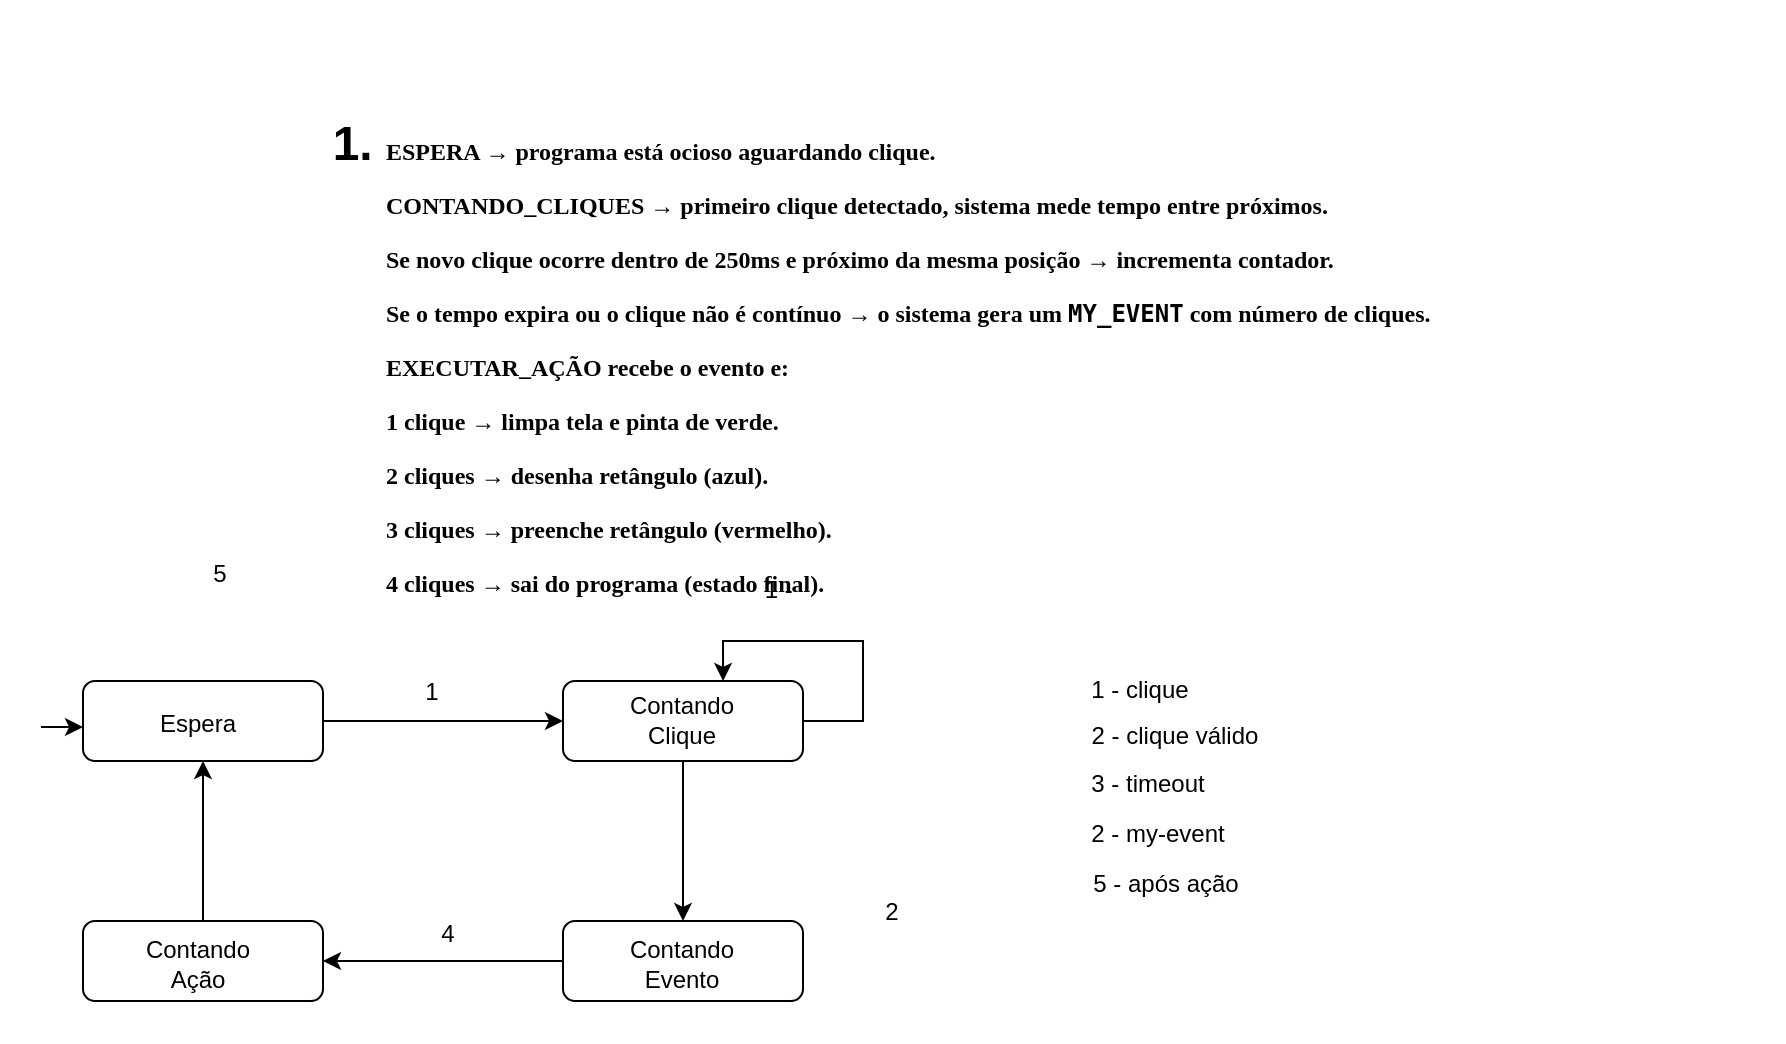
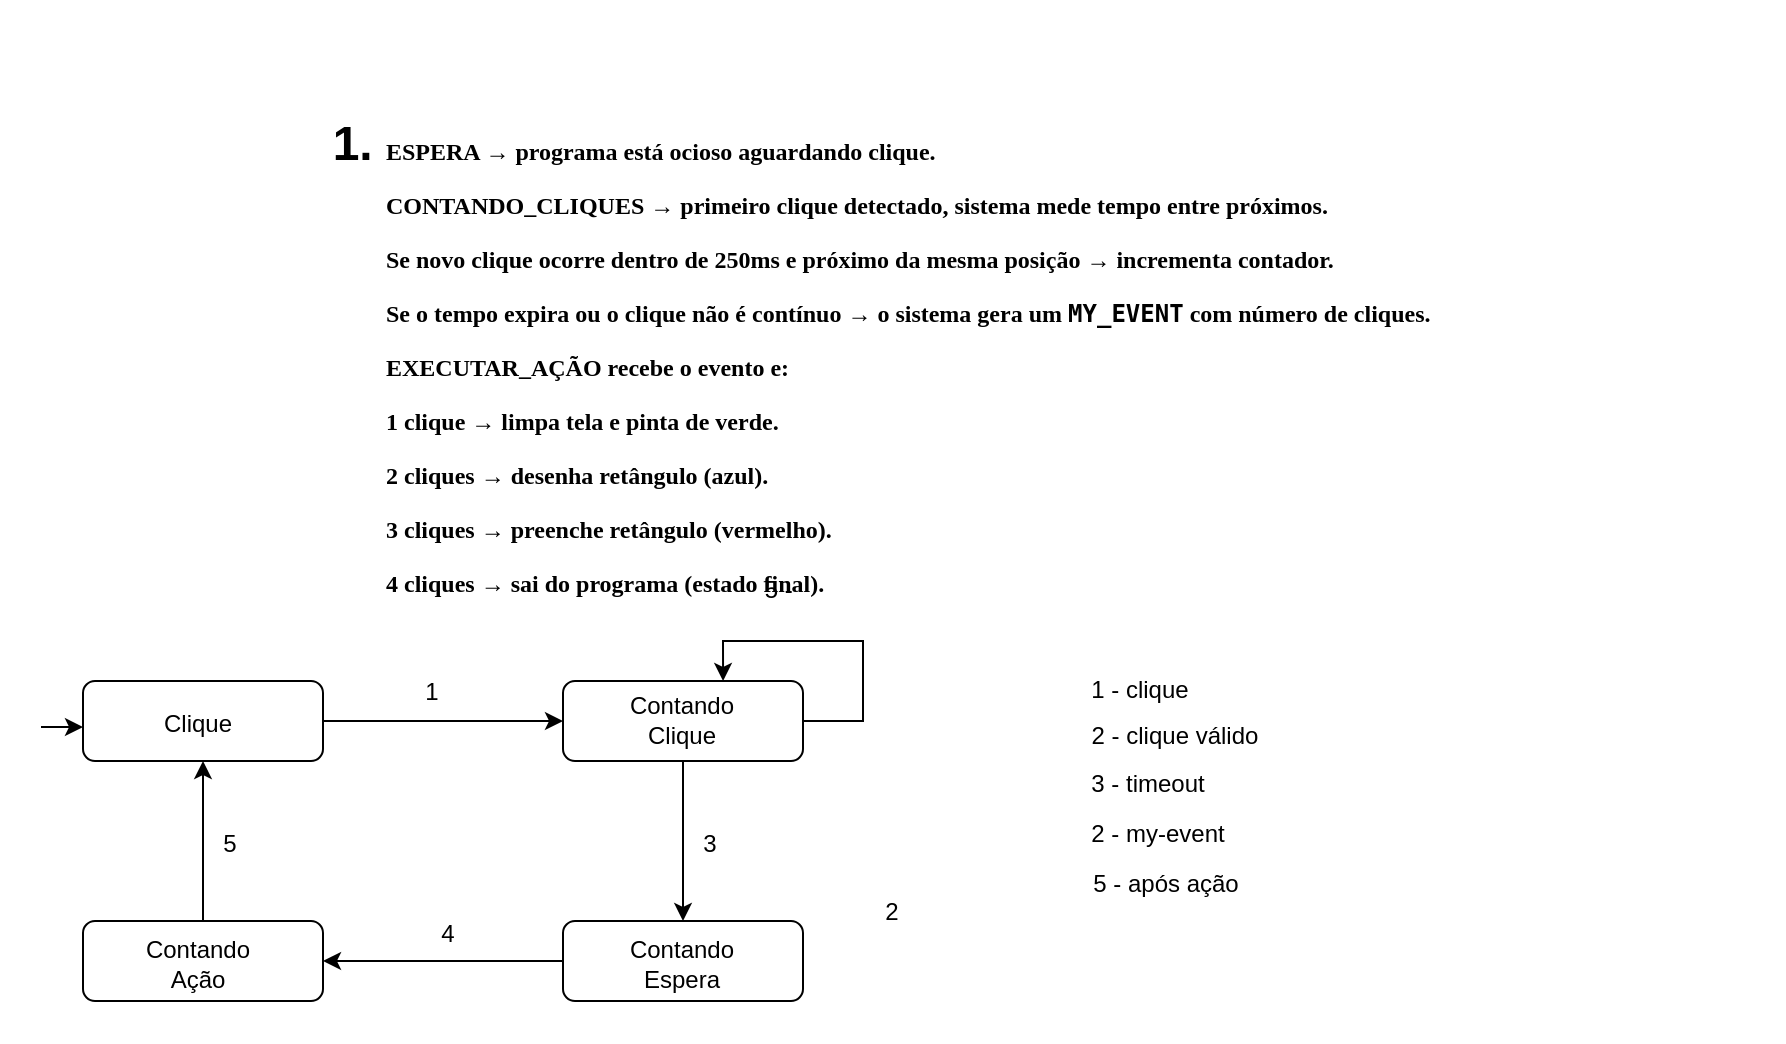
  <mxCell id="0" />
  <mxCell id="1" parent="0" />
  <mxCell id="2" value="&lt;h2 data-end=&quot;1552&quot; data-start=&quot;1523&quot;&gt;&lt;strong data-end=&quot;1552&quot; data-start=&quot;1529&quot;&gt;&lt;/strong&gt;&lt;/h2&gt;&lt;h1 style=&quot;margin-top: 0px;&quot;&gt;&lt;ol style=&quot;line-height: 100%;&quot; data-end=&quot;2131&quot; data-start=&quot;1554&quot;&gt;&lt;li data-end=&quot;1609&quot; data-start=&quot;1554&quot;&gt;&lt;h5&gt;&lt;font style=&quot;font-size: 12px;&quot;&gt;&lt;font face=&quot;Times New Roman&quot; style=&quot;line-height: 100%;&quot;&gt;&lt;strong style=&quot;&quot; data-end=&quot;1567&quot; data-start=&quot;1557&quot;&gt;ESPERA&lt;/strong&gt; → programa está ocioso aguardando clique.&lt;br&gt;&lt;/font&gt;&lt;font face=&quot;Times New Roman&quot; style=&quot;line-height: 100%;&quot;&gt;&lt;strong data-end=&quot;1633&quot; data-start=&quot;1613&quot;&gt;CONTANDO_CLIQUES&lt;/strong&gt; → primeiro clique detectado, sistema mede tempo entre próximos.&lt;br&gt;&lt;/font&gt;&lt;font face=&quot;Times New Roman&quot; style=&quot;line-height: 100%;&quot;&gt;Se novo clique ocorre dentro de &lt;strong data-end=&quot;1742&quot; data-start=&quot;1733&quot;&gt;250ms&lt;/strong&gt; e próximo da mesma posição → &lt;strong data-end=&quot;1795&quot; data-start=&quot;1772&quot;&gt;incrementa contador&lt;/strong&gt;.&lt;br&gt;&lt;/font&gt;&lt;font face=&quot;Times New Roman&quot; style=&quot;line-height: 100%;&quot;&gt;Se o tempo expira &lt;strong data-end=&quot;1824&quot; data-start=&quot;1818&quot;&gt;ou&lt;/strong&gt; o clique não é contínuo → o sistema gera um &lt;code data-end=&quot;1879&quot; data-start=&quot;1869&quot;&gt;MY_EVENT&lt;/code&gt; com número de cliques.&lt;br&gt;&lt;/font&gt;&lt;font face=&quot;Times New Roman&quot; style=&quot;line-height: 100%;&quot;&gt;&lt;strong data-end=&quot;1923&quot; data-start=&quot;1906&quot;&gt;EXECUTAR_AÇÃO&lt;/strong&gt; recebe o evento e:&lt;br&gt;&lt;/font&gt;&lt;font face=&quot;Times New Roman&quot; style=&quot;line-height: 100%;&quot;&gt;1 clique → limpa tela e pinta de verde.&lt;br&gt;&lt;/font&gt;&lt;font face=&quot;Times New Roman&quot; style=&quot;line-height: 100%;&quot;&gt;2 cliques → desenha retângulo (azul).&lt;br&gt;&lt;/font&gt;&lt;font face=&quot;Times New Roman&quot; style=&quot;line-height: 100%;&quot;&gt;3 cliques → preenche retângulo (vermelho).&lt;br&gt;&lt;/font&gt;&lt;font face=&quot;Times New Roman&quot; style=&quot;line-height: 100%;&quot;&gt;4 cliques → &lt;strong style=&quot;&quot; data-end=&quot;2130&quot; data-start=&quot;2096&quot;&gt;sai do programa (estado final)&lt;/strong&gt;.&lt;/font&gt;&lt;/font&gt;&lt;/h5&gt;&lt;br&gt;&lt;/li&gt;&lt;br&gt;&lt;br&gt;&lt;br&gt;&lt;br&gt;&lt;/ol&gt;&lt;/h1&gt;" style="text;html=1;whiteSpace=wrap;overflow=hidden;rounded=0;" vertex="1" parent="1"><mxGeometry x="151" y="20" width="720" height="310" as="geometry" /></mxCell>
  <mxCell id="3" value="" style="rounded=1;whiteSpace=wrap;html=1;" vertex="1" parent="1"><mxGeometry x="41" y="340" width="120" height="40" as="geometry" /></mxCell>
  <mxCell id="4" value="" style="rounded=1;whiteSpace=wrap;html=1;" vertex="1" parent="1"><mxGeometry x="281" y="340" width="120" height="40" as="geometry" /></mxCell>
  <mxCell id="5" value="" style="rounded=1;whiteSpace=wrap;html=1;" vertex="1" parent="1"><mxGeometry x="41" y="460" width="120" height="40" as="geometry" /></mxCell>
  <mxCell id="6" value="" style="rounded=1;whiteSpace=wrap;html=1;" vertex="1" parent="1"><mxGeometry x="281" y="460" width="120" height="40" as="geometry" /></mxCell>
- <mxCell id="7" value="Espera" style="text;html=1;whiteSpace=wrap;strokeColor=none;fillColor=none;align=center;verticalAlign=middle;rounded=0;" vertex="1" parent="1"><mxGeometry x="69" y="357" width="60" height="10" as="geometry" /></mxCell>
+ <mxCell id="7" value="Clique" style="text;html=1;whiteSpace=wrap;strokeColor=none;fillColor=none;align=center;verticalAlign=middle;rounded=0;" vertex="1" parent="1"><mxGeometry x="69" y="357" width="60" height="10" as="geometry" /></mxCell>
  <mxCell id="8" value="Contando Clique" style="text;html=1;whiteSpace=wrap;strokeColor=none;fillColor=none;align=center;verticalAlign=middle;rounded=0;" vertex="1" parent="1"><mxGeometry x="306" y="345" width="70" height="30" as="geometry" /></mxCell>
- <mxCell id="9" value="Contando Evento" style="text;html=1;whiteSpace=wrap;strokeColor=none;fillColor=none;align=center;verticalAlign=middle;rounded=0;" vertex="1" parent="1"><mxGeometry x="311" y="467" width="60" height="30" as="geometry" /></mxCell>
+ <mxCell id="9" value="Contando Espera" style="text;html=1;whiteSpace=wrap;strokeColor=none;fillColor=none;align=center;verticalAlign=middle;rounded=0;" vertex="1" parent="1"><mxGeometry x="311" y="467" width="60" height="30" as="geometry" /></mxCell>
  <mxCell id="10" value="Contando Ação" style="text;html=1;whiteSpace=wrap;strokeColor=none;fillColor=none;align=center;verticalAlign=middle;rounded=0;" vertex="1" parent="1"><mxGeometry x="69" y="467" width="60" height="30" as="geometry" /></mxCell>
  <mxCell id="11" value="" style="endArrow=classic;html=1;rounded=0;exitX=1;exitY=0.5;exitDx=0;exitDy=0;entryX=0;entryY=0.5;entryDx=0;entryDy=0;" edge="1" parent="1" source="3" target="4"><mxGeometry width="50" height="50" relative="1" as="geometry"><mxPoint x="201" y="375" as="sourcePoint" /><mxPoint x="271" y="360" as="targetPoint" /></mxGeometry></mxCell>
  <mxCell id="12" value="" style="endArrow=classic;html=1;rounded=0;exitX=0.5;exitY=0;exitDx=0;exitDy=0;entryX=0.5;entryY=1;entryDx=0;entryDy=0;" edge="1" parent="1" source="5" target="3"><mxGeometry width="50" height="50" relative="1" as="geometry"><mxPoint x="91" y="450" as="sourcePoint" /><mxPoint x="141" y="400" as="targetPoint" /><Array as="points" /></mxGeometry></mxCell>
  <mxCell id="13" value="" style="endArrow=classic;html=1;rounded=0;exitX=0;exitY=0.5;exitDx=0;exitDy=0;entryX=1;entryY=0.5;entryDx=0;entryDy=0;" edge="1" parent="1" source="6" target="5"><mxGeometry width="50" height="50" relative="1" as="geometry"><mxPoint x="191" y="480" as="sourcePoint" /><mxPoint x="241" y="430" as="targetPoint" /></mxGeometry></mxCell>
  <mxCell id="14" value="" style="endArrow=classic;html=1;rounded=0;exitX=0.5;exitY=1;exitDx=0;exitDy=0;entryX=0.5;entryY=0;entryDx=0;entryDy=0;" edge="1" parent="1" source="4" target="6"><mxGeometry width="50" height="50" relative="1" as="geometry"><mxPoint x="326" y="450" as="sourcePoint" /><mxPoint x="376" y="400" as="targetPoint" /></mxGeometry></mxCell>
  <mxCell id="15" value="" style="endArrow=classic;html=1;rounded=0;entryX=0;entryY=0.5;entryDx=0;entryDy=0;" edge="1" parent="1"><mxGeometry width="50" height="50" relative="1" as="geometry"><mxPoint x="20" y="363" as="sourcePoint" /><mxPoint x="41" y="363" as="targetPoint" /><Array as="points" /></mxGeometry></mxCell>
  <mxCell id="16" value="" style="endArrow=classic;html=1;rounded=0;exitX=1;exitY=0.5;exitDx=0;exitDy=0;entryX=0.667;entryY=0;entryDx=0;entryDy=0;entryPerimeter=0;" edge="1" parent="1" source="4" target="4"><mxGeometry width="50" height="50" relative="1" as="geometry"><mxPoint x="361" y="360" as="sourcePoint" /><mxPoint x="411" y="310" as="targetPoint" /><Array as="points"><mxPoint x="431" y="360" /><mxPoint x="431" y="320" /><mxPoint x="361" y="320" /></Array></mxGeometry></mxCell>
  <mxCell id="17" value="1 - clique" style="text;html=1;whiteSpace=wrap;strokeColor=none;fillColor=none;align=center;verticalAlign=middle;rounded=0;" vertex="1" parent="1"><mxGeometry x="540" y="330" width="60" height="30" as="geometry" /></mxCell>
  <mxCell id="18" value="1" style="text;html=1;whiteSpace=wrap;strokeColor=none;fillColor=none;align=center;verticalAlign=middle;rounded=0;" vertex="1" parent="1"><mxGeometry x="186" y="333" width="60" height="25" as="geometry" /></mxCell>
  <mxCell id="19" value="2 - clique válido" style="text;html=1;whiteSpace=wrap;strokeColor=none;fillColor=none;align=center;verticalAlign=middle;rounded=0;" vertex="1" parent="1"><mxGeometry x="531" y="353" width="113" height="30" as="geometry" /></mxCell>
  <mxCell id="20" value="2" style="text;html=1;whiteSpace=wrap;strokeColor=none;fillColor=none;align=center;verticalAlign=middle;rounded=0;" vertex="1" parent="1"><mxGeometry x="416" y="446" width="60" height="20" as="geometry" /></mxCell>
  <mxCell id="21" value="3 - timeout" style="text;html=1;whiteSpace=wrap;strokeColor=none;fillColor=none;align=center;verticalAlign=middle;rounded=0;" vertex="1" parent="1"><mxGeometry x="544" y="377" width="60" height="30" as="geometry" /></mxCell>
+ <mxCell id="22" value="3" style="text;html=1;whiteSpace=wrap;strokeColor=none;fillColor=none;align=center;verticalAlign=middle;rounded=0;" vertex="1" parent="1"><mxGeometry x="325" y="407" width="60" height="30" as="geometry" /></mxCell>
  <mxCell id="23" value="4" style="text;html=1;whiteSpace=wrap;strokeColor=none;fillColor=none;align=center;verticalAlign=middle;rounded=0;" vertex="1" parent="1"><mxGeometry x="194" y="452" width="60" height="30" as="geometry" /></mxCell>
- <mxCell id="24" value="5" style="text;html=1;whiteSpace=wrap;strokeColor=none;fillColor=none;align=center;verticalAlign=middle;rounded=0;" vertex="1" parent="1"><mxGeometry x="80" y="272" width="60" height="30" as="geometry" /></mxCell>
- <mxCell id="25" value="1 -&amp;nbsp;" style="text;html=1;whiteSpace=wrap;strokeColor=none;fillColor=none;align=center;verticalAlign=middle;rounded=0;" vertex="1" parent="1"><mxGeometry x="361" y="280" width="60" height="30" as="geometry" /></mxCell>
+ <mxCell id="24" value="5" style="text;html=1;whiteSpace=wrap;strokeColor=none;fillColor=none;align=center;verticalAlign=middle;rounded=0;" vertex="1" parent="1"><mxGeometry x="85" y="407" width="60" height="30" as="geometry" /></mxCell>
+ <mxCell id="25" value="5 -&amp;nbsp;" style="text;html=1;whiteSpace=wrap;strokeColor=none;fillColor=none;align=center;verticalAlign=middle;rounded=0;" vertex="1" parent="1"><mxGeometry x="361" y="280" width="60" height="30" as="geometry" /></mxCell>
  <mxCell id="26" value="2 - my-event" style="text;html=1;whiteSpace=wrap;strokeColor=none;fillColor=none;align=center;verticalAlign=middle;rounded=0;" vertex="1" parent="1"><mxGeometry x="541" y="402" width="76" height="30" as="geometry" /></mxCell>
  <mxCell id="27" value="5 - após ação" style="text;html=1;whiteSpace=wrap;strokeColor=none;fillColor=none;align=center;verticalAlign=middle;rounded=0;" vertex="1" parent="1"><mxGeometry x="529" y="427" width="108" height="30" as="geometry" /></mxCell>
